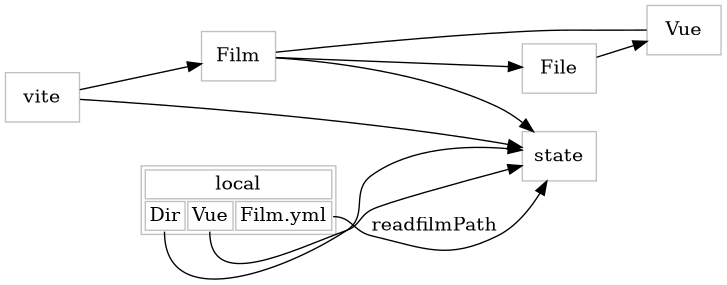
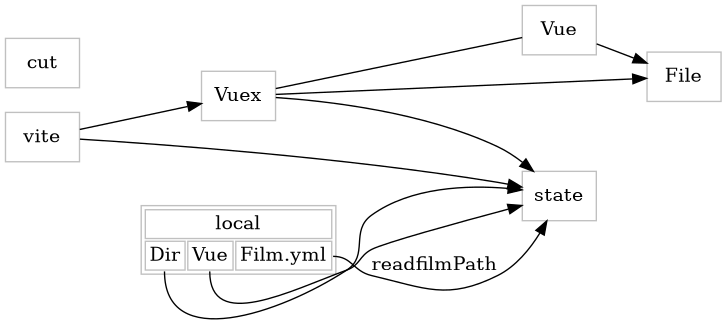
  digraph {
    rankdir=LR
    node [color=gray shape=box]
    Vue
-   Vuex [label=Film]
+   Vuex
    n3 [label=File]
    state
    vite
    n6 [label=<         <table border='1' cellborder='1'>             <tr><td colspan="3">local</td></tr>              <tr>              <td port='port_one'>Dir</td>              <td port='port_two'>Vue</td>              <td port='port_three'>Film.yml</td>             </tr>         </table>         > shape=plaintext]
+   cut
    subgraph sub_1 {
      Vue
      Vuex
    }
-   n3 -> Vue
+   Vue -> n3
    Vuex -> Vue [arrowhead=none]
    Vuex -> n3
    Vuex -> state
    vite -> Vuex
    vite -> state
    n6 -> state [tailport=port_one]
    n6 -> state [tailport=port_two]
    n6 -> state [label=readfilmPath tailport=port_three]
  }
